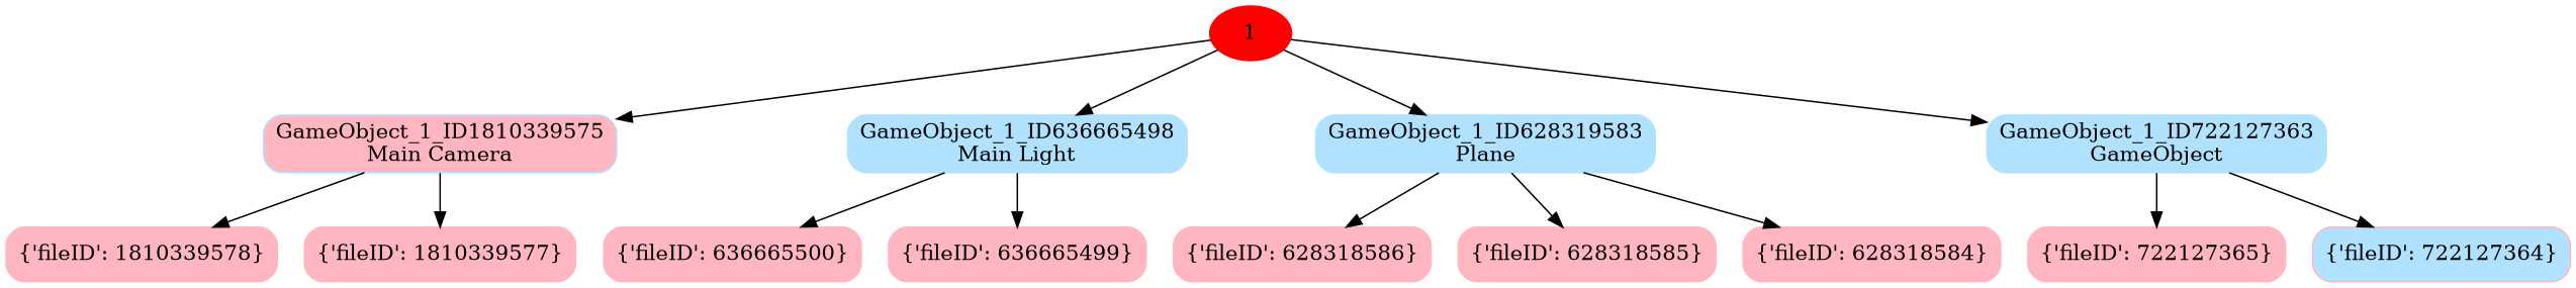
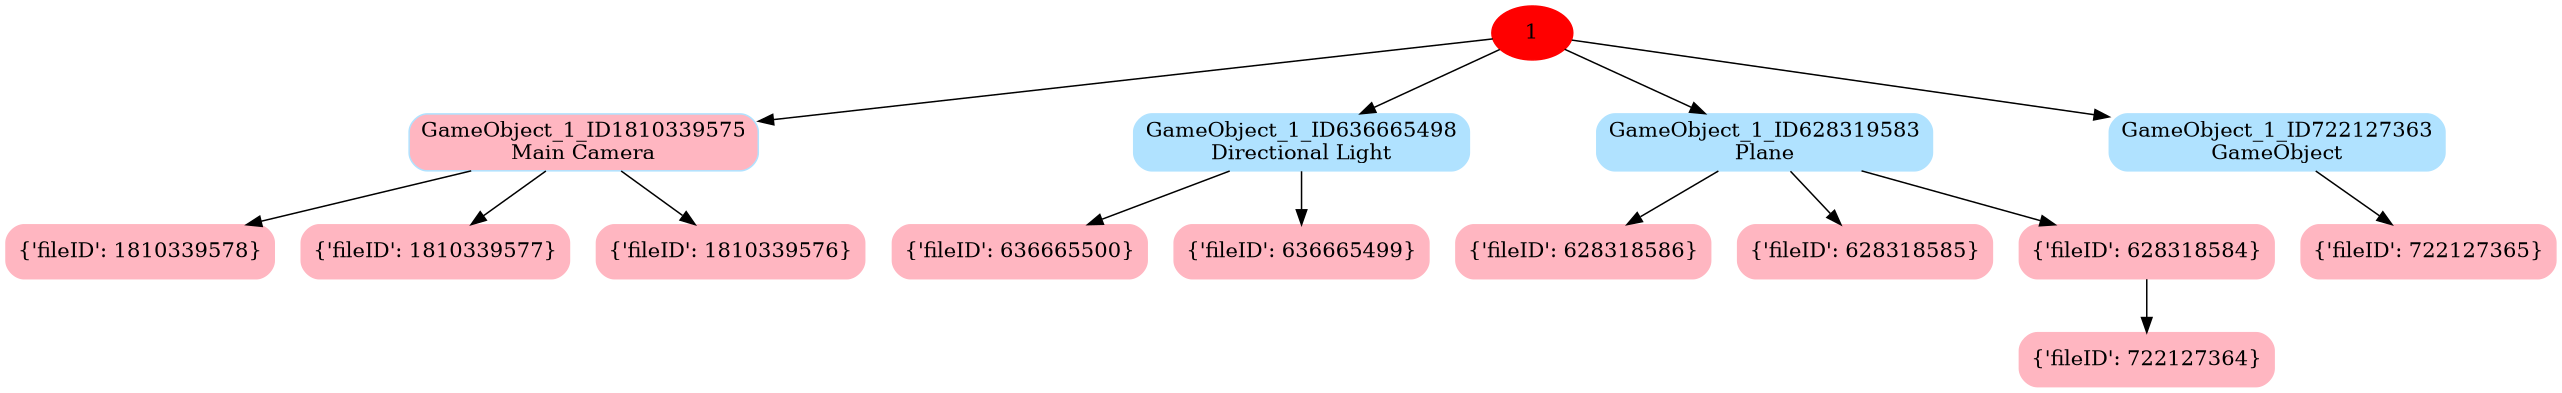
  digraph {
    node [color=lightpink shape=box style="rounded,filled"]
    n1 [label="{'fileID': 1810339578}\n"]
    n2 [label="{'fileID': 1810339577}\n"]
+   n3 [label="{'fileID': 1810339576}\n"]
    n4 [color=lightskyblue1 fillcolor=lightpink label="GameObject_1_ID1810339575\nMain Camera\n"]
    n5 [label="{'fileID': 636665500}\n"]
    n6 [label="{'fileID': 636665499}\n"]
-   n7 [color=lightskyblue1 label="GameObject_1_ID636665498\nMain Light\n"]
+   n7 [color=lightskyblue1 label="GameObject_1_ID636665498\nDirectional Light\n"]
    n8 [label="{'fileID': 628318586}\n"]
    n9 [label="{'fileID': 628318585}\n"]
    n10 [label="{'fileID': 628318584}\n"]
    n11 [color=lightskyblue1 label="GameObject_1_ID628319583\nPlane\n"]
    n12 [label="{'fileID': 722127365}\n"]
-   n13 [label="{'fileID': 722127364}\n" fillcolor=lightskyblue1]
+   n13 [label="{'fileID': 722127364}\n"]
    n14 [color=lightskyblue1 label="GameObject_1_ID722127363\nGameObject\n"]
    1 [color=red style=filled shape=""]
    n4 -> n1
    n4 -> n2
+   n4 -> n3
    n7 -> n5
    n7 -> n6
    n11 -> n8
    n11 -> n9
    n11 -> n10
    n14 -> n12
-   n14 -> n13
+   n10 -> n13
    1 -> n4
    1 -> n7
    1 -> n11
    1 -> n14
  }
